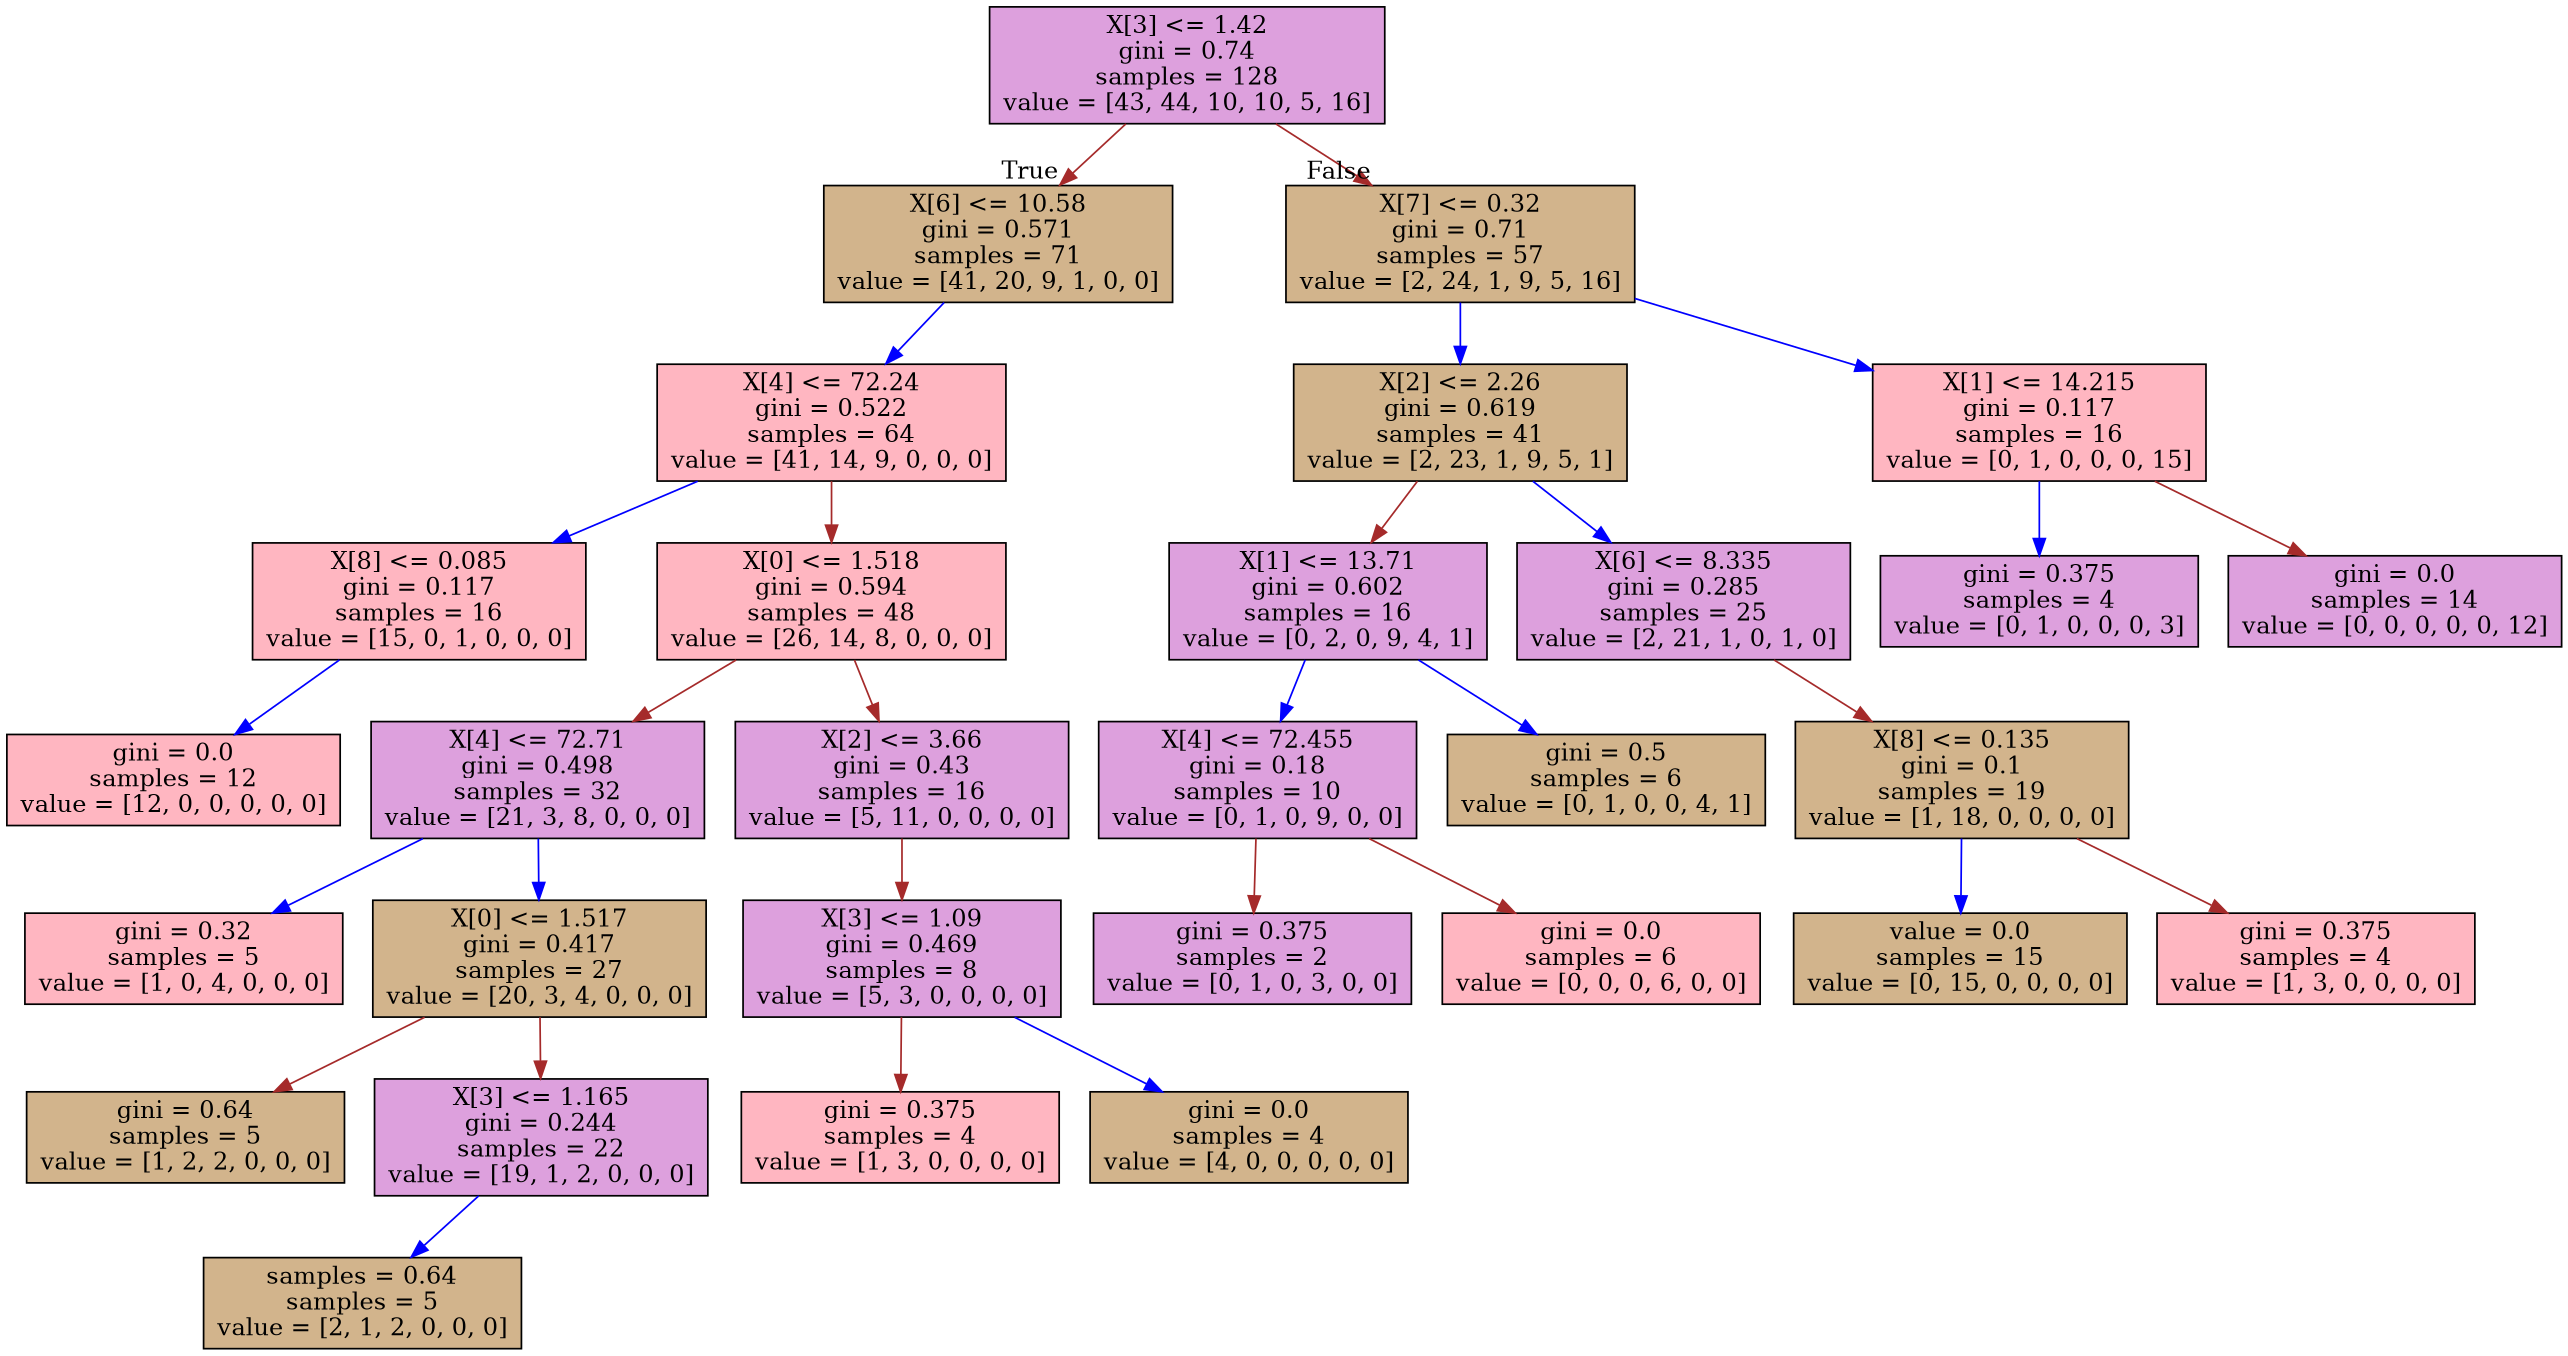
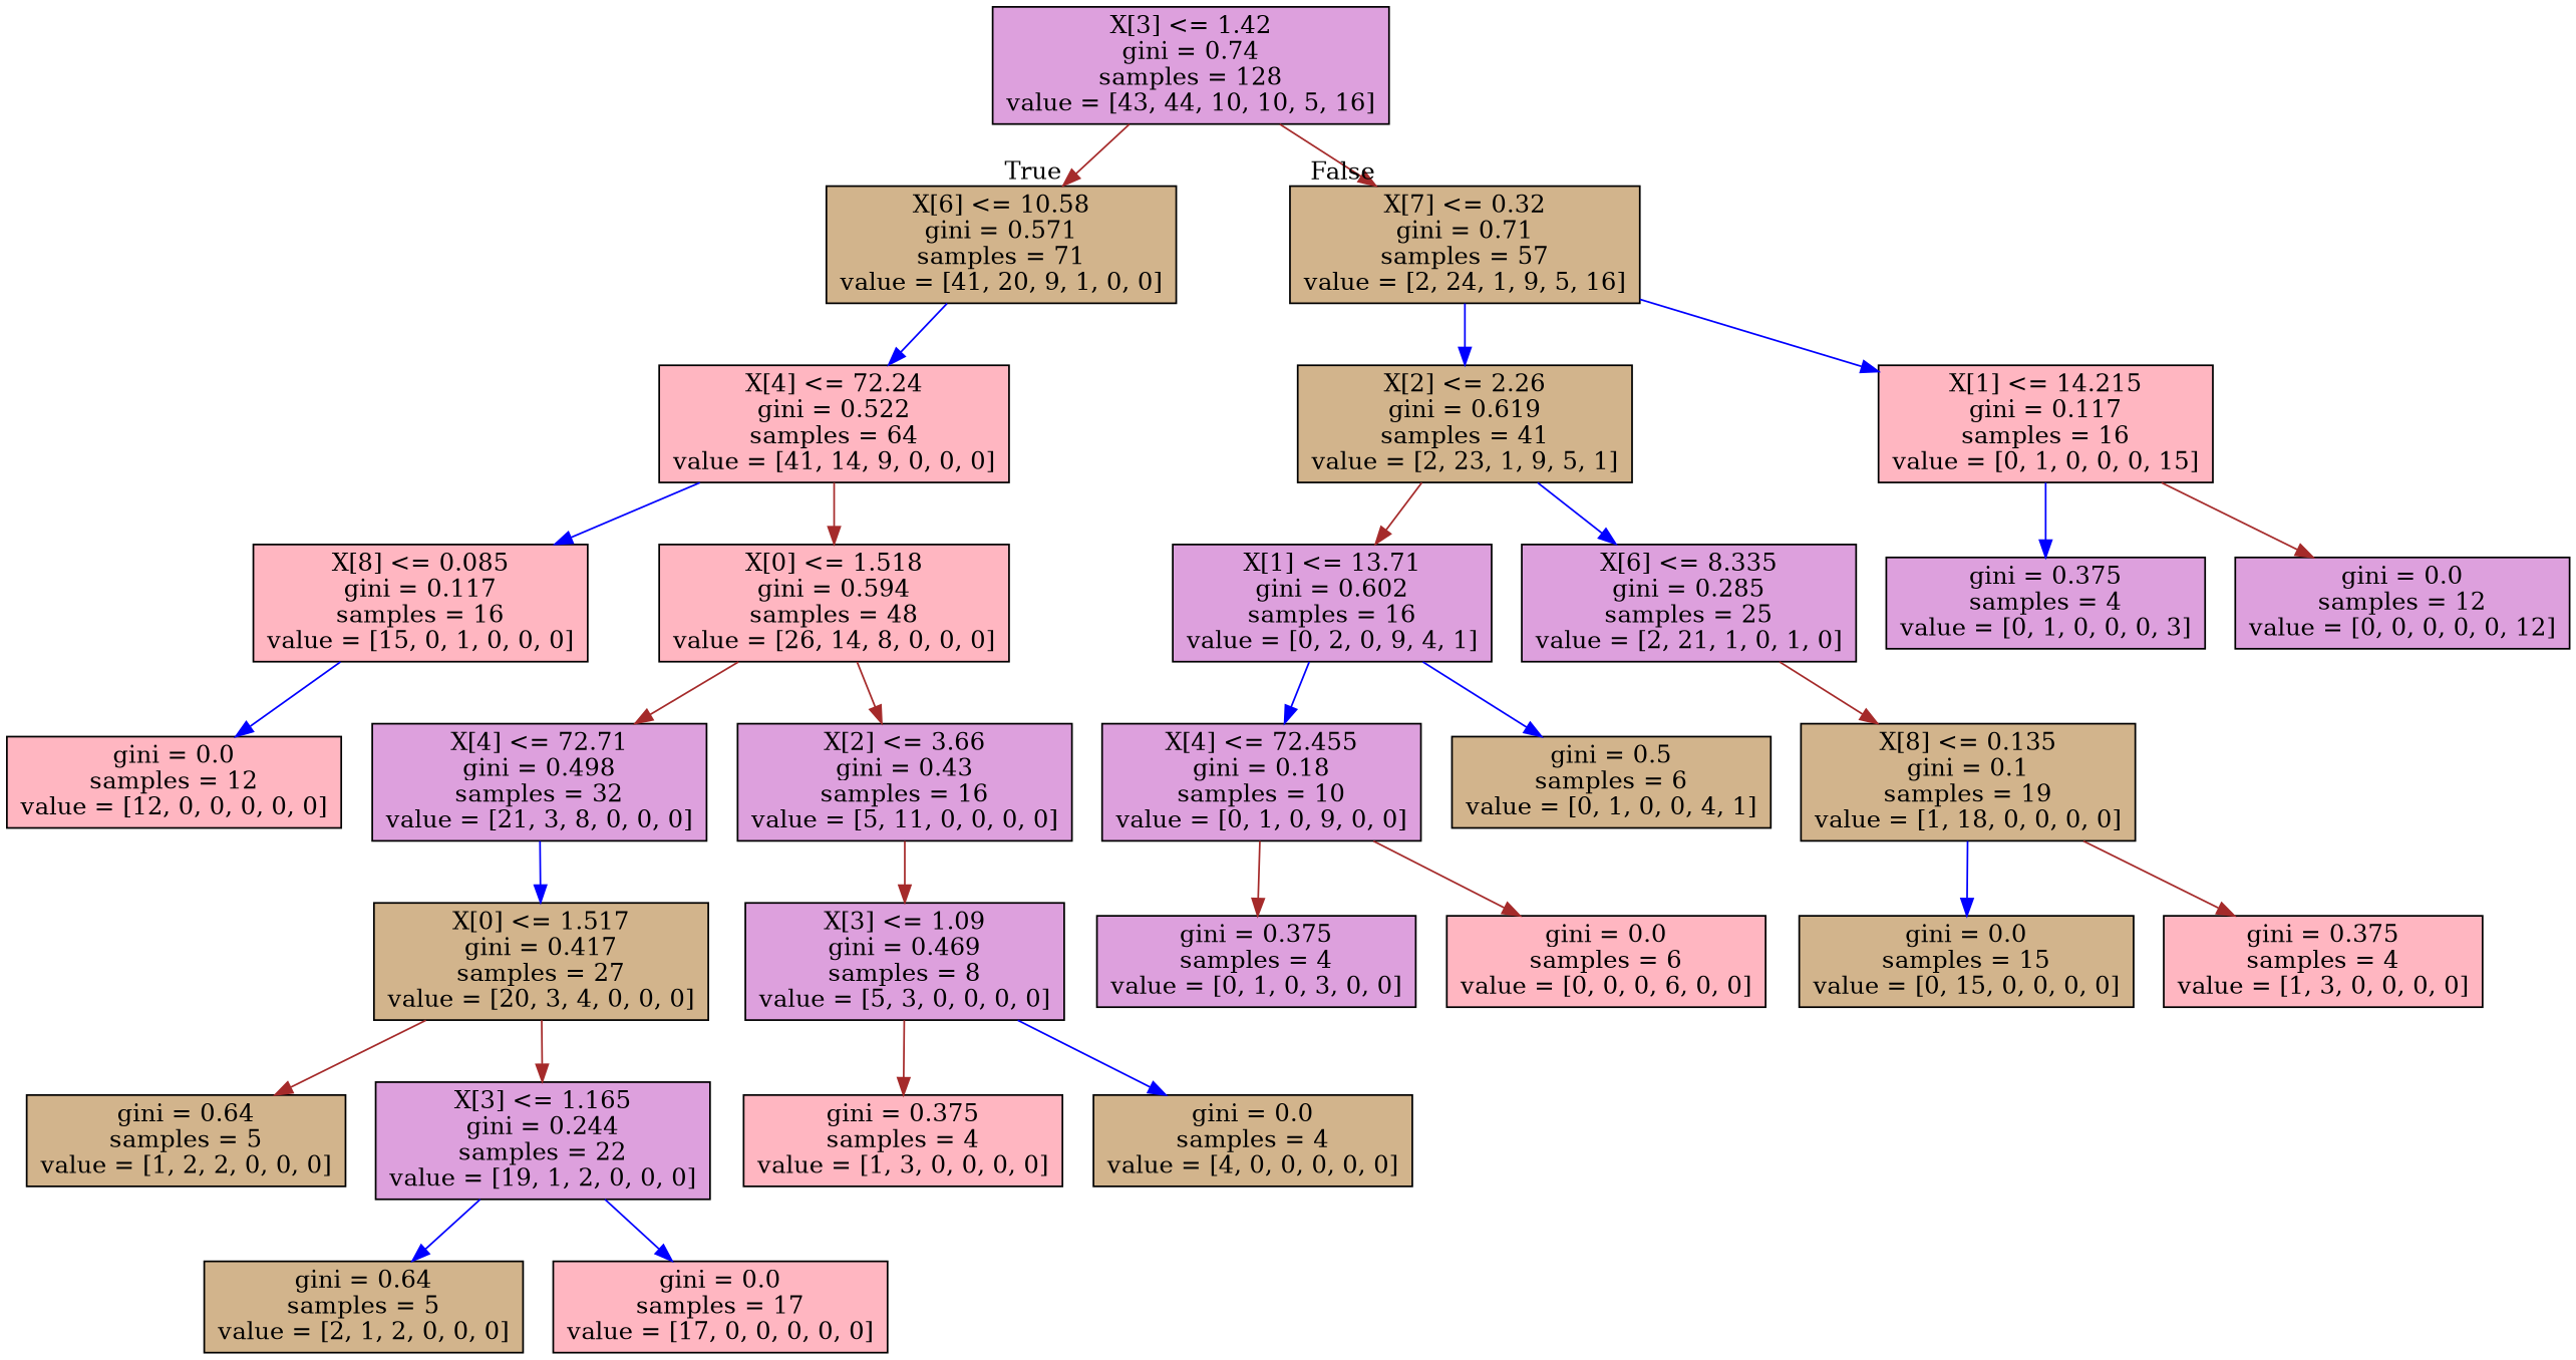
  digraph {
    node [fillcolor=plum shape=box style=filled]
    edge [color=brown]
    n1 [label="X[3] <= 1.42\ngini = 0.74\nsamples = 128\nvalue = [43, 44, 10, 10, 5, 16]"]
    n2 [fillcolor=tan label="X[6] <= 10.58\ngini = 0.571\nsamples = 71\nvalue = [41, 20, 9, 1, 0, 0]"]
    n3 [fillcolor=tan label="X[7] <= 0.32\ngini = 0.71\nsamples = 57\nvalue = [2, 24, 1, 9, 5, 16]"]
    n4 [fillcolor=lightpink label="X[4] <= 72.24\ngini = 0.522\nsamples = 64\nvalue = [41, 14, 9, 0, 0, 0]"]
    n5 [fillcolor=tan label="X[2] <= 2.26\ngini = 0.619\nsamples = 41\nvalue = [2, 23, 1, 9, 5, 1]"]
    n6 [fillcolor=lightpink label="X[1] <= 14.215\ngini = 0.117\nsamples = 16\nvalue = [0, 1, 0, 0, 0, 15]"]
    n7 [fillcolor=lightpink label="X[8] <= 0.085\ngini = 0.117\nsamples = 16\nvalue = [15, 0, 1, 0, 0, 0]"]
    n8 [fillcolor=lightpink label="X[0] <= 1.518\ngini = 0.594\nsamples = 48\nvalue = [26, 14, 8, 0, 0, 0]"]
    n9 [fillcolor=lightpink label="gini = 0.0\nsamples = 12\nvalue = [12, 0, 0, 0, 0, 0]"]
    n10 [label="X[4] <= 72.71\ngini = 0.498\nsamples = 32\nvalue = [21, 3, 8, 0, 0, 0]"]
    n11 [label="X[2] <= 3.66\ngini = 0.43\nsamples = 16\nvalue = [5, 11, 0, 0, 0, 0]"]
-   n12 [fillcolor=lightpink label="gini = 0.32\nsamples = 5\nvalue = [1, 0, 4, 0, 0, 0]"]
    n13 [fillcolor=tan label="X[0] <= 1.517\ngini = 0.417\nsamples = 27\nvalue = [20, 3, 4, 0, 0, 0]"]
    n14 [label="X[3] <= 1.09\ngini = 0.469\nsamples = 8\nvalue = [5, 3, 0, 0, 0, 0]"]
    n15 [fillcolor=tan label="gini = 0.64\nsamples = 5\nvalue = [1, 2, 2, 0, 0, 0]"]
    n16 [label="X[3] <= 1.165\ngini = 0.244\nsamples = 22\nvalue = [19, 1, 2, 0, 0, 0]"]
-   n17 [fillcolor=tan label="samples = 0.64\nsamples = 5\nvalue = [2, 1, 2, 0, 0, 0]"]
+   n17 [fillcolor=tan label="gini = 0.64\nsamples = 5\nvalue = [2, 1, 2, 0, 0, 0]"]
+   n18 [fillcolor=lightpink label="gini = 0.0\nsamples = 17\nvalue = [17, 0, 0, 0, 0, 0]"]
    n19 [fillcolor=lightpink label="gini = 0.375\nsamples = 4\nvalue = [1, 3, 0, 0, 0, 0]"]
    n20 [fillcolor=tan label="gini = 0.0\nsamples = 4\nvalue = [4, 0, 0, 0, 0, 0]"]
    n21 [label="X[1] <= 13.71\ngini = 0.602\nsamples = 16\nvalue = [0, 2, 0, 9, 4, 1]"]
    n22 [label="X[6] <= 8.335\ngini = 0.285\nsamples = 25\nvalue = [2, 21, 1, 0, 1, 0]"]
    n23 [label="gini = 0.375\nsamples = 4\nvalue = [0, 1, 0, 0, 0, 3]"]
-   n24 [label="gini = 0.0\nsamples = 14\nvalue = [0, 0, 0, 0, 0, 12]"]
+   n24 [label="gini = 0.0\nsamples = 12\nvalue = [0, 0, 0, 0, 0, 12]"]
    n25 [label="X[4] <= 72.455\ngini = 0.18\nsamples = 10\nvalue = [0, 1, 0, 9, 0, 0]"]
    n26 [fillcolor=tan label="gini = 0.5\nsamples = 6\nvalue = [0, 1, 0, 0, 4, 1]"]
    n27 [fillcolor=tan label="X[8] <= 0.135\ngini = 0.1\nsamples = 19\nvalue = [1, 18, 0, 0, 0, 0]"]
-   n28 [label="gini = 0.375\nsamples = 2\nvalue = [0, 1, 0, 3, 0, 0]"]
+   n28 [label="gini = 0.375\nsamples = 4\nvalue = [0, 1, 0, 3, 0, 0]"]
    n29 [fillcolor=lightpink label="gini = 0.0\nsamples = 6\nvalue = [0, 0, 0, 6, 0, 0]"]
-   n30 [fillcolor=tan label="value = 0.0\nsamples = 15\nvalue = [0, 15, 0, 0, 0, 0]"]
+   n30 [fillcolor=tan label="gini = 0.0\nsamples = 15\nvalue = [0, 15, 0, 0, 0, 0]"]
    n31 [fillcolor=lightpink label="gini = 0.375\nsamples = 4\nvalue = [1, 3, 0, 0, 0, 0]"]
    n1 -> n2 [headlabel=True labelangle=45 labeldistance=2.5]
    n1 -> n3 [headlabel=False labelangle=-45 labeldistance=2.5]
    n2 -> n4 [color=blue]
    n3 -> n5 [color=blue]
    n3 -> n6 [color=blue]
    n4 -> n7 [color=blue]
    n4 -> n8
    n5 -> n21
    n5 -> n22 [color=blue]
    n6 -> n23 [color=blue]
    n6 -> n24
    n7 -> n9 [color=blue]
    n8 -> n10
    n8 -> n11
-   n10 -> n12 [color=blue]
    n10 -> n13 [color=blue]
    n11 -> n14
    n13 -> n15
    n13 -> n16
    n14 -> n19
    n14 -> n20 [color=blue]
    n16 -> n17 [color=blue]
+   n16 -> n18 [color=blue]
    n21 -> n25 [color=blue]
    n21 -> n26 [color=blue]
    n22 -> n27
    n25 -> n28
    n25 -> n29
    n27 -> n30 [color=blue]
    n27 -> n31
  }
